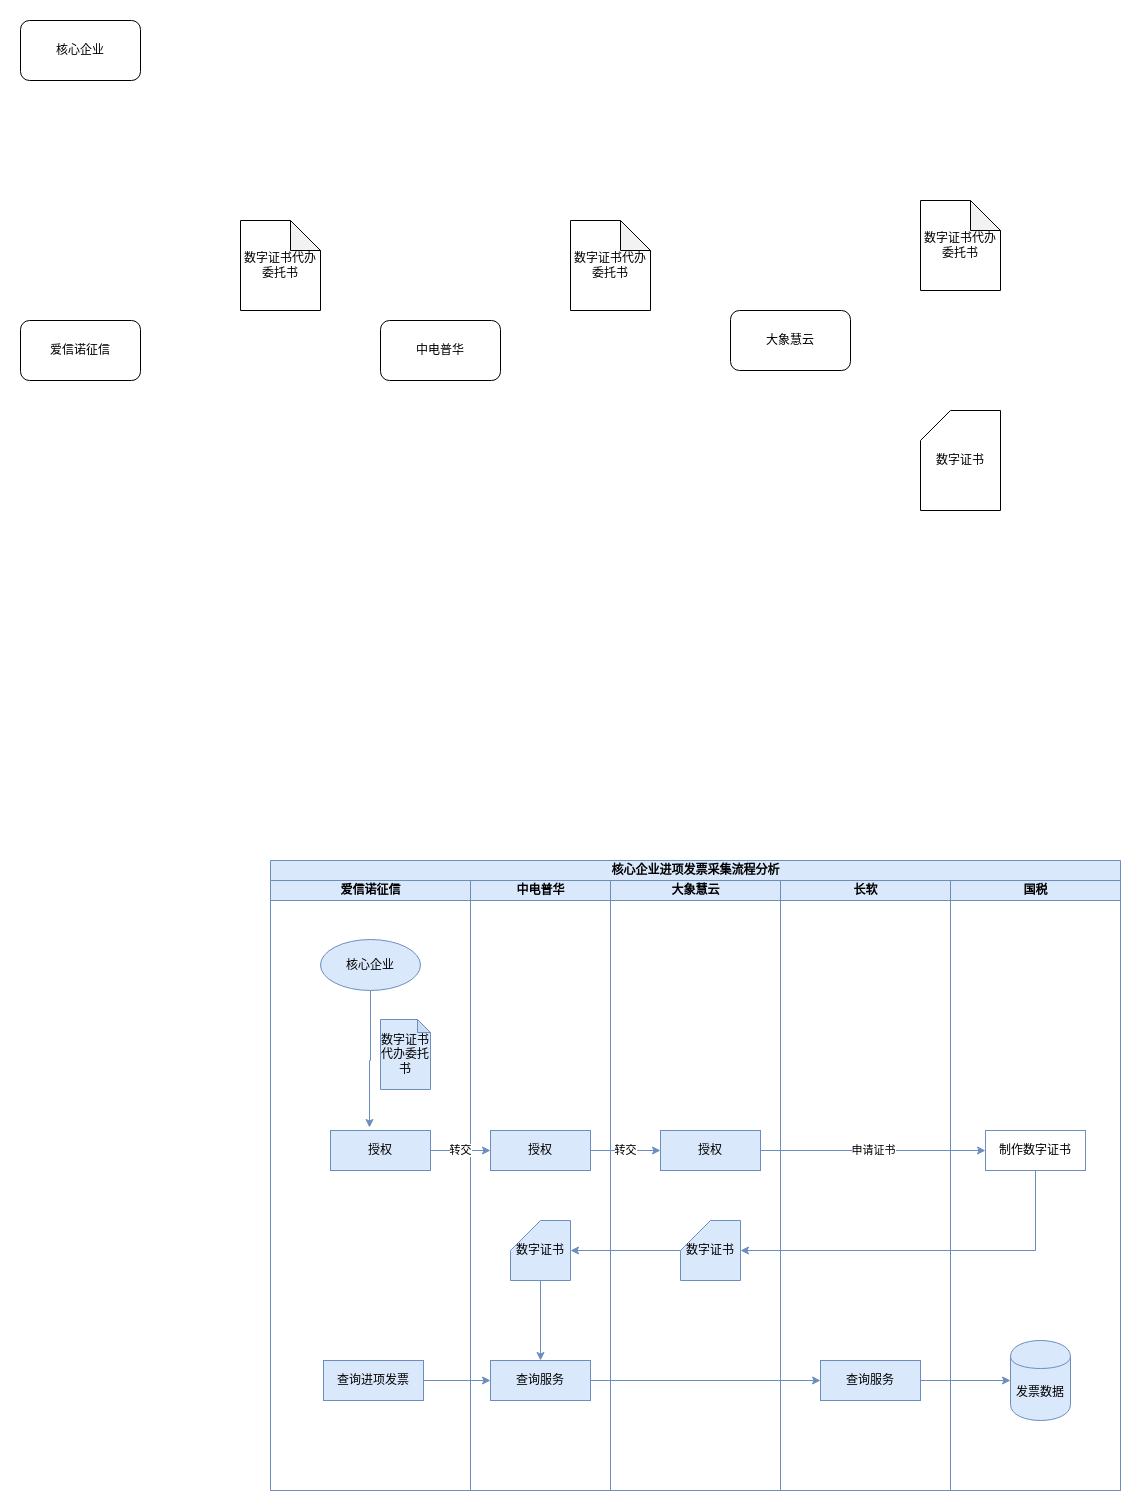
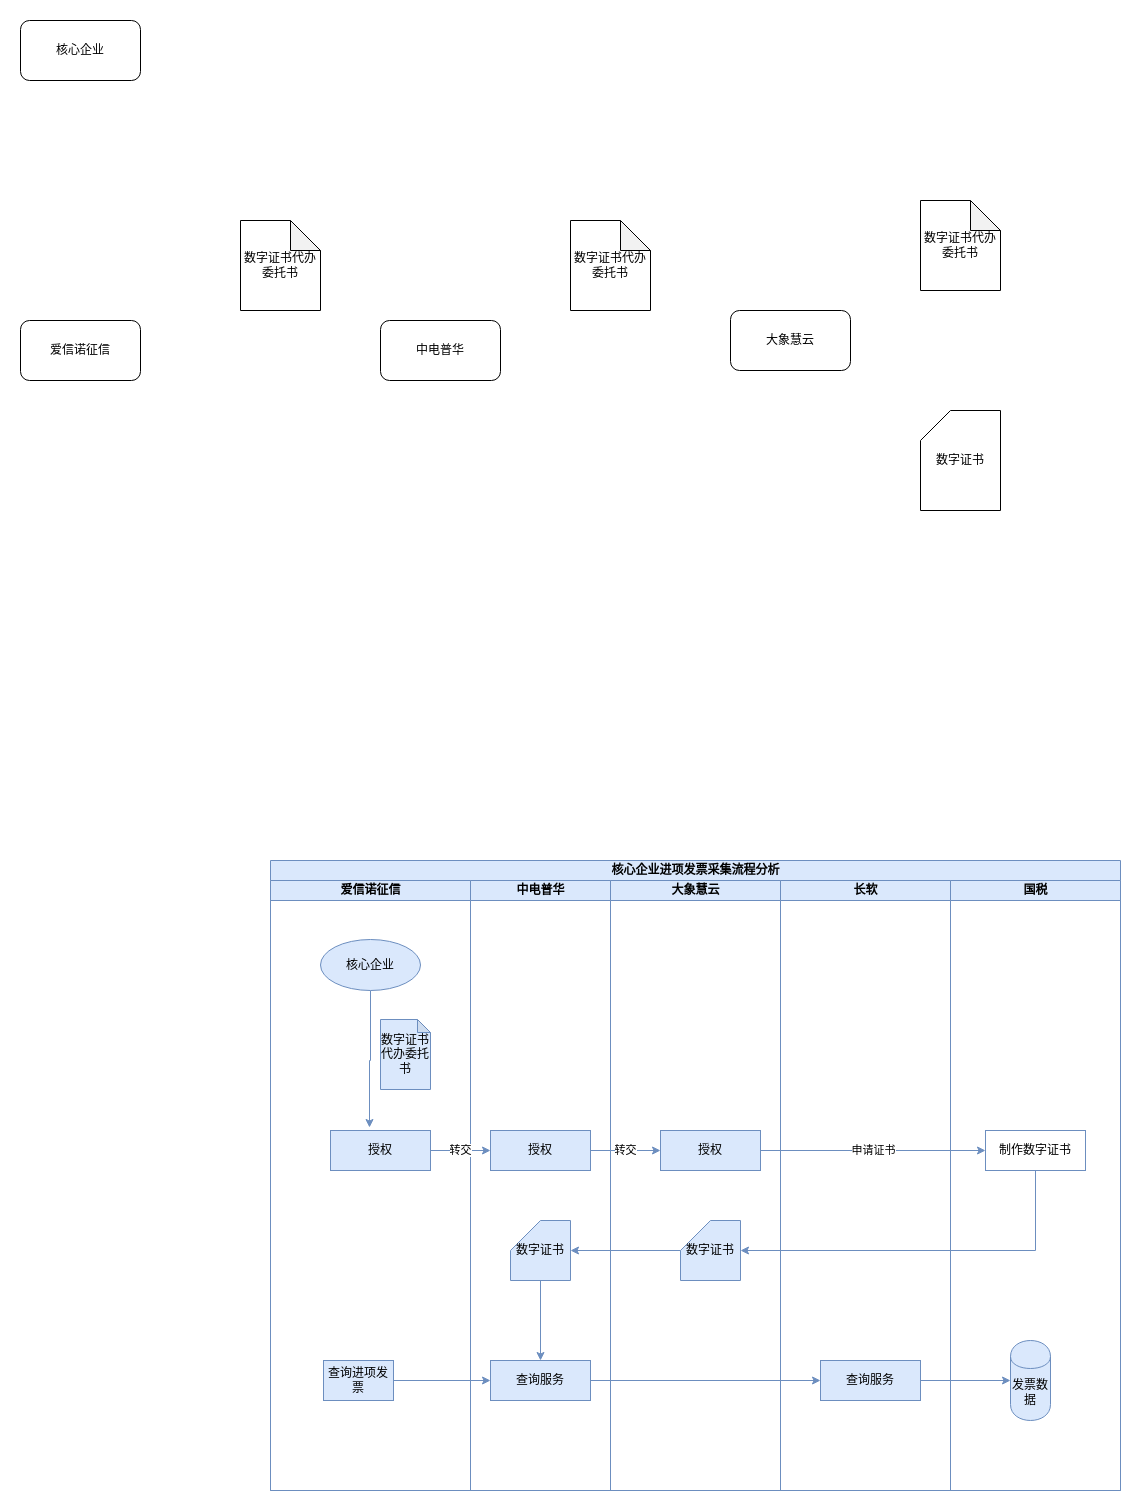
  <mxCell id="0" />
  <mxCell id="1" parent="0" />
  <mxCell id="2" value="核心企业" style="rounded=1;whiteSpace=wrap;html=1;" vertex="1" parent="1"><mxGeometry x="20" y="20" width="120" height="60" as="geometry" /></mxCell>
  <mxCell id="3" value="爱信诺征信" style="rounded=1;whiteSpace=wrap;html=1;" vertex="1" parent="1"><mxGeometry x="20" y="320" width="120" height="60" as="geometry" /></mxCell>
  <mxCell id="4" value="中电普华" style="rounded=1;whiteSpace=wrap;html=1;" vertex="1" parent="1"><mxGeometry x="380" y="320" width="120" height="60" as="geometry" /></mxCell>
  <mxCell id="5" value="大象慧云" style="rounded=1;whiteSpace=wrap;html=1;" vertex="1" parent="1"><mxGeometry x="730" y="310" width="120" height="60" as="geometry" /></mxCell>
  <mxCell id="6" value="数字证书" style="shape=card;whiteSpace=wrap;html=1;" vertex="1" parent="1"><mxGeometry x="920" y="410" width="80" height="100" as="geometry" /></mxCell>
  <mxCell id="7" value="数字证书代办委托书" style="shape=note;whiteSpace=wrap;html=1;backgroundOutline=1;darkOpacity=0.05;" vertex="1" parent="1"><mxGeometry x="240" y="220" width="80" height="90" as="geometry" /></mxCell>
  <mxCell id="8" value="数字证书代办委托书" style="shape=note;whiteSpace=wrap;html=1;backgroundOutline=1;darkOpacity=0.05;" vertex="1" parent="1"><mxGeometry x="570" y="220" width="80" height="90" as="geometry" /></mxCell>
  <mxCell id="9" value="数字证书代办委托书" style="shape=note;whiteSpace=wrap;html=1;backgroundOutline=1;darkOpacity=0.05;" vertex="1" parent="1"><mxGeometry x="920" y="200" width="80" height="90" as="geometry" /></mxCell>
  <mxCell id="10" value="核心企业进项发票采集流程分析" style="swimlane;html=1;childLayout=stackLayout;resizeParent=1;resizeParentMax=0;startSize=20;fillColor=#dae8fc;strokeColor=#6c8ebf;" vertex="1" parent="1"><mxGeometry x="270" y="860" width="850" height="630" as="geometry" /></mxCell>
  <mxCell id="11" value="爱信诺征信" style="swimlane;html=1;startSize=20;fillColor=#dae8fc;strokeColor=#6c8ebf;" vertex="1" parent="10"><mxGeometry y="20" width="200" height="610" as="geometry" /></mxCell>
  <mxCell id="12" style="edgeStyle=orthogonalEdgeStyle;rounded=0;orthogonalLoop=1;jettySize=auto;html=1;entryX=0.39;entryY=-0.075;entryDx=0;entryDy=0;entryPerimeter=0;fillColor=#dae8fc;strokeColor=#6c8ebf;" edge="1" parent="11" source="13" target="14"><mxGeometry relative="1" as="geometry" /></mxCell>
  <mxCell id="13" value="核心企业" style="ellipse;whiteSpace=wrap;html=1;fillColor=#dae8fc;strokeColor=#6c8ebf;" vertex="1" parent="11"><mxGeometry x="50" y="59" width="100" height="51" as="geometry" /></mxCell>
  <mxCell id="14" value="授权" style="rounded=0;whiteSpace=wrap;html=1;fillColor=#dae8fc;strokeColor=#6c8ebf;" vertex="1" parent="11"><mxGeometry x="60" y="250" width="100" height="40" as="geometry" /></mxCell>
  <mxCell id="15" value="数字证书代办委托书" style="shape=note;whiteSpace=wrap;html=1;backgroundOutline=1;darkOpacity=0.05;size=13;fillColor=#dae8fc;strokeColor=#6c8ebf;" vertex="1" parent="11"><mxGeometry x="110" y="139" width="50" height="70" as="geometry" /></mxCell>
- <mxCell id="16" value="查询进项发票" style="rounded=0;whiteSpace=wrap;html=1;fillColor=#dae8fc;strokeColor=#6c8ebf;" vertex="1" parent="11"><mxGeometry x="53" y="480" width="100" height="40" as="geometry" /></mxCell>
+ <mxCell id="16" value="查询进项发票" style="rounded=0;whiteSpace=wrap;html=1;fillColor=#dae8fc;strokeColor=#6c8ebf;" vertex="1" parent="11"><mxGeometry x="53" y="480" width="70" height="40" as="geometry" /></mxCell>
  <mxCell id="17" value="" style="edgeStyle=orthogonalEdgeStyle;rounded=0;orthogonalLoop=1;jettySize=auto;html=1;fillColor=#dae8fc;strokeColor=#6c8ebf;" edge="1" parent="10" source="16" target="22"><mxGeometry relative="1" as="geometry" /></mxCell>
  <mxCell id="18" style="edgeStyle=orthogonalEdgeStyle;rounded=0;orthogonalLoop=1;jettySize=auto;html=1;entryX=0;entryY=0.5;entryDx=0;entryDy=0;fillColor=#dae8fc;strokeColor=#6c8ebf;" edge="1" parent="10" source="22" target="29"><mxGeometry relative="1" as="geometry" /></mxCell>
  <mxCell id="19" style="edgeStyle=orthogonalEdgeStyle;rounded=0;orthogonalLoop=1;jettySize=auto;html=1;entryX=0;entryY=0.5;entryDx=0;entryDy=0;fillColor=#dae8fc;strokeColor=#6c8ebf;" edge="1" parent="10" source="29" target="32"><mxGeometry relative="1" as="geometry" /></mxCell>
  <mxCell id="20" value="中电普华" style="swimlane;html=1;startSize=20;fillColor=#dae8fc;strokeColor=#6c8ebf;" vertex="1" parent="10"><mxGeometry x="200" y="20" width="140" height="610" as="geometry" /></mxCell>
  <mxCell id="21" value="授权" style="rounded=0;whiteSpace=wrap;html=1;fillColor=#dae8fc;strokeColor=#6c8ebf;" vertex="1" parent="20"><mxGeometry x="20" y="250" width="100" height="40" as="geometry" /></mxCell>
  <mxCell id="22" value="查询服务" style="rounded=0;whiteSpace=wrap;html=1;fillColor=#dae8fc;strokeColor=#6c8ebf;" vertex="1" parent="20"><mxGeometry x="20" y="480" width="100" height="40" as="geometry" /></mxCell>
  <mxCell id="23" style="edgeStyle=orthogonalEdgeStyle;rounded=0;orthogonalLoop=1;jettySize=auto;html=1;entryX=0.5;entryY=0;entryDx=0;entryDy=0;fillColor=#dae8fc;strokeColor=#6c8ebf;" edge="1" parent="20" source="24" target="22"><mxGeometry relative="1" as="geometry" /></mxCell>
  <mxCell id="24" value="数字证书" style="shape=card;whiteSpace=wrap;html=1;fillColor=#dae8fc;strokeColor=#6c8ebf;" vertex="1" parent="20"><mxGeometry x="40" y="340" width="60" height="60" as="geometry" /></mxCell>
  <mxCell id="25" value="大象慧云" style="swimlane;html=1;startSize=20;fillColor=#dae8fc;strokeColor=#6c8ebf;" vertex="1" parent="10"><mxGeometry x="340" y="20" width="170" height="610" as="geometry" /></mxCell>
  <mxCell id="26" value="授权" style="rounded=0;whiteSpace=wrap;html=1;fillColor=#dae8fc;strokeColor=#6c8ebf;" vertex="1" parent="25"><mxGeometry x="50" y="250" width="100" height="40" as="geometry" /></mxCell>
  <mxCell id="27" value="数字证书" style="shape=card;whiteSpace=wrap;html=1;fillColor=#dae8fc;strokeColor=#6c8ebf;" vertex="1" parent="25"><mxGeometry x="70" y="340" width="60" height="60" as="geometry" /></mxCell>
  <mxCell id="28" value="长软" style="swimlane;html=1;startSize=20;fillColor=#dae8fc;strokeColor=#6c8ebf;" vertex="1" parent="10"><mxGeometry x="510" y="20" width="170" height="610" as="geometry" /></mxCell>
  <mxCell id="29" value="查询服务" style="rounded=0;whiteSpace=wrap;html=1;fillColor=#dae8fc;strokeColor=#6c8ebf;" vertex="1" parent="28"><mxGeometry x="40" y="480" width="100" height="40" as="geometry" /></mxCell>
  <mxCell id="30" value="国税" style="swimlane;html=1;startSize=20;fillColor=#dae8fc;strokeColor=#6c8ebf;" vertex="1" parent="10"><mxGeometry x="680" y="20" width="170" height="610" as="geometry" /></mxCell>
  <mxCell id="31" value="制作数字证书" style="rounded=0;whiteSpace=wrap;html=1;fillColor=#ffffff;strokeColor=#6c8ebf;" vertex="1" parent="30"><mxGeometry x="35" y="250" width="100" height="40" as="geometry" /></mxCell>
- <mxCell id="32" value="发票数据" style="shape=cylinder;whiteSpace=wrap;html=1;boundedLbl=1;backgroundOutline=1;fillColor=#dae8fc;strokeColor=#6c8ebf;" vertex="1" parent="30"><mxGeometry x="60" y="460" width="60" height="80" as="geometry" /></mxCell>
+ <mxCell id="32" value="发票数据" style="shape=cylinder;whiteSpace=wrap;html=1;boundedLbl=1;backgroundOutline=1;fillColor=#dae8fc;strokeColor=#6c8ebf;" vertex="1" parent="30"><mxGeometry x="60" y="460" width="40" height="80" as="geometry" /></mxCell>
  <mxCell id="33" value="转交" style="edgeStyle=orthogonalEdgeStyle;rounded=0;orthogonalLoop=1;jettySize=auto;html=1;fillColor=#dae8fc;strokeColor=#6c8ebf;" edge="1" parent="10" source="14" target="21"><mxGeometry relative="1" as="geometry" /></mxCell>
  <mxCell id="34" value="转交" style="edgeStyle=orthogonalEdgeStyle;rounded=0;orthogonalLoop=1;jettySize=auto;html=1;fillColor=#dae8fc;strokeColor=#6c8ebf;" edge="1" parent="10" source="21" target="26"><mxGeometry relative="1" as="geometry" /></mxCell>
  <mxCell id="35" value="申请证书" style="edgeStyle=orthogonalEdgeStyle;rounded=0;orthogonalLoop=1;jettySize=auto;html=1;entryX=0;entryY=0.5;entryDx=0;entryDy=0;fillColor=#dae8fc;strokeColor=#6c8ebf;" edge="1" parent="10" source="26" target="31"><mxGeometry relative="1" as="geometry" /></mxCell>
  <mxCell id="36" style="edgeStyle=orthogonalEdgeStyle;rounded=0;orthogonalLoop=1;jettySize=auto;html=1;entryX=1;entryY=0.5;entryDx=0;entryDy=0;entryPerimeter=0;fillColor=#dae8fc;strokeColor=#6c8ebf;" edge="1" parent="10" source="31" target="27"><mxGeometry relative="1" as="geometry"><mxPoint x="490" y="390" as="targetPoint" /><Array as="points"><mxPoint x="765" y="390" /></Array></mxGeometry></mxCell>
  <mxCell id="37" style="edgeStyle=orthogonalEdgeStyle;rounded=0;orthogonalLoop=1;jettySize=auto;html=1;entryX=1;entryY=0.5;entryDx=0;entryDy=0;entryPerimeter=0;fillColor=#dae8fc;strokeColor=#6c8ebf;" edge="1" parent="10" source="27" target="24"><mxGeometry relative="1" as="geometry" /></mxCell>
